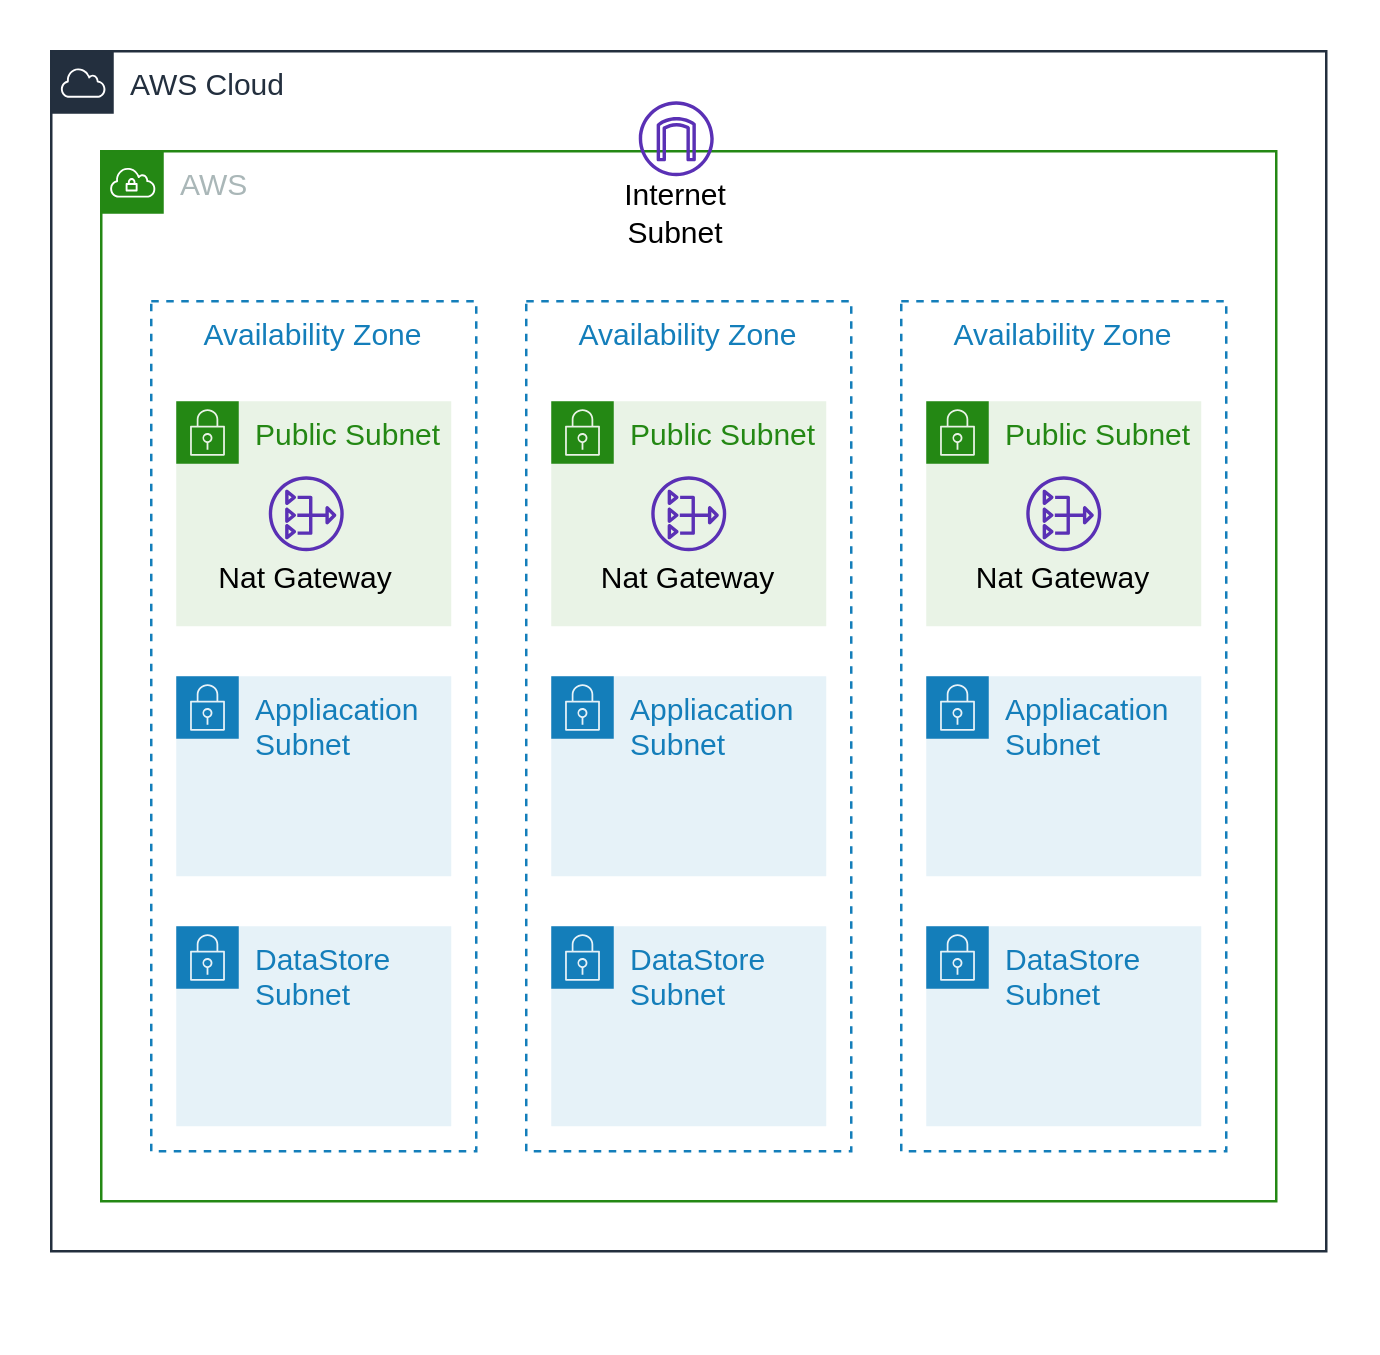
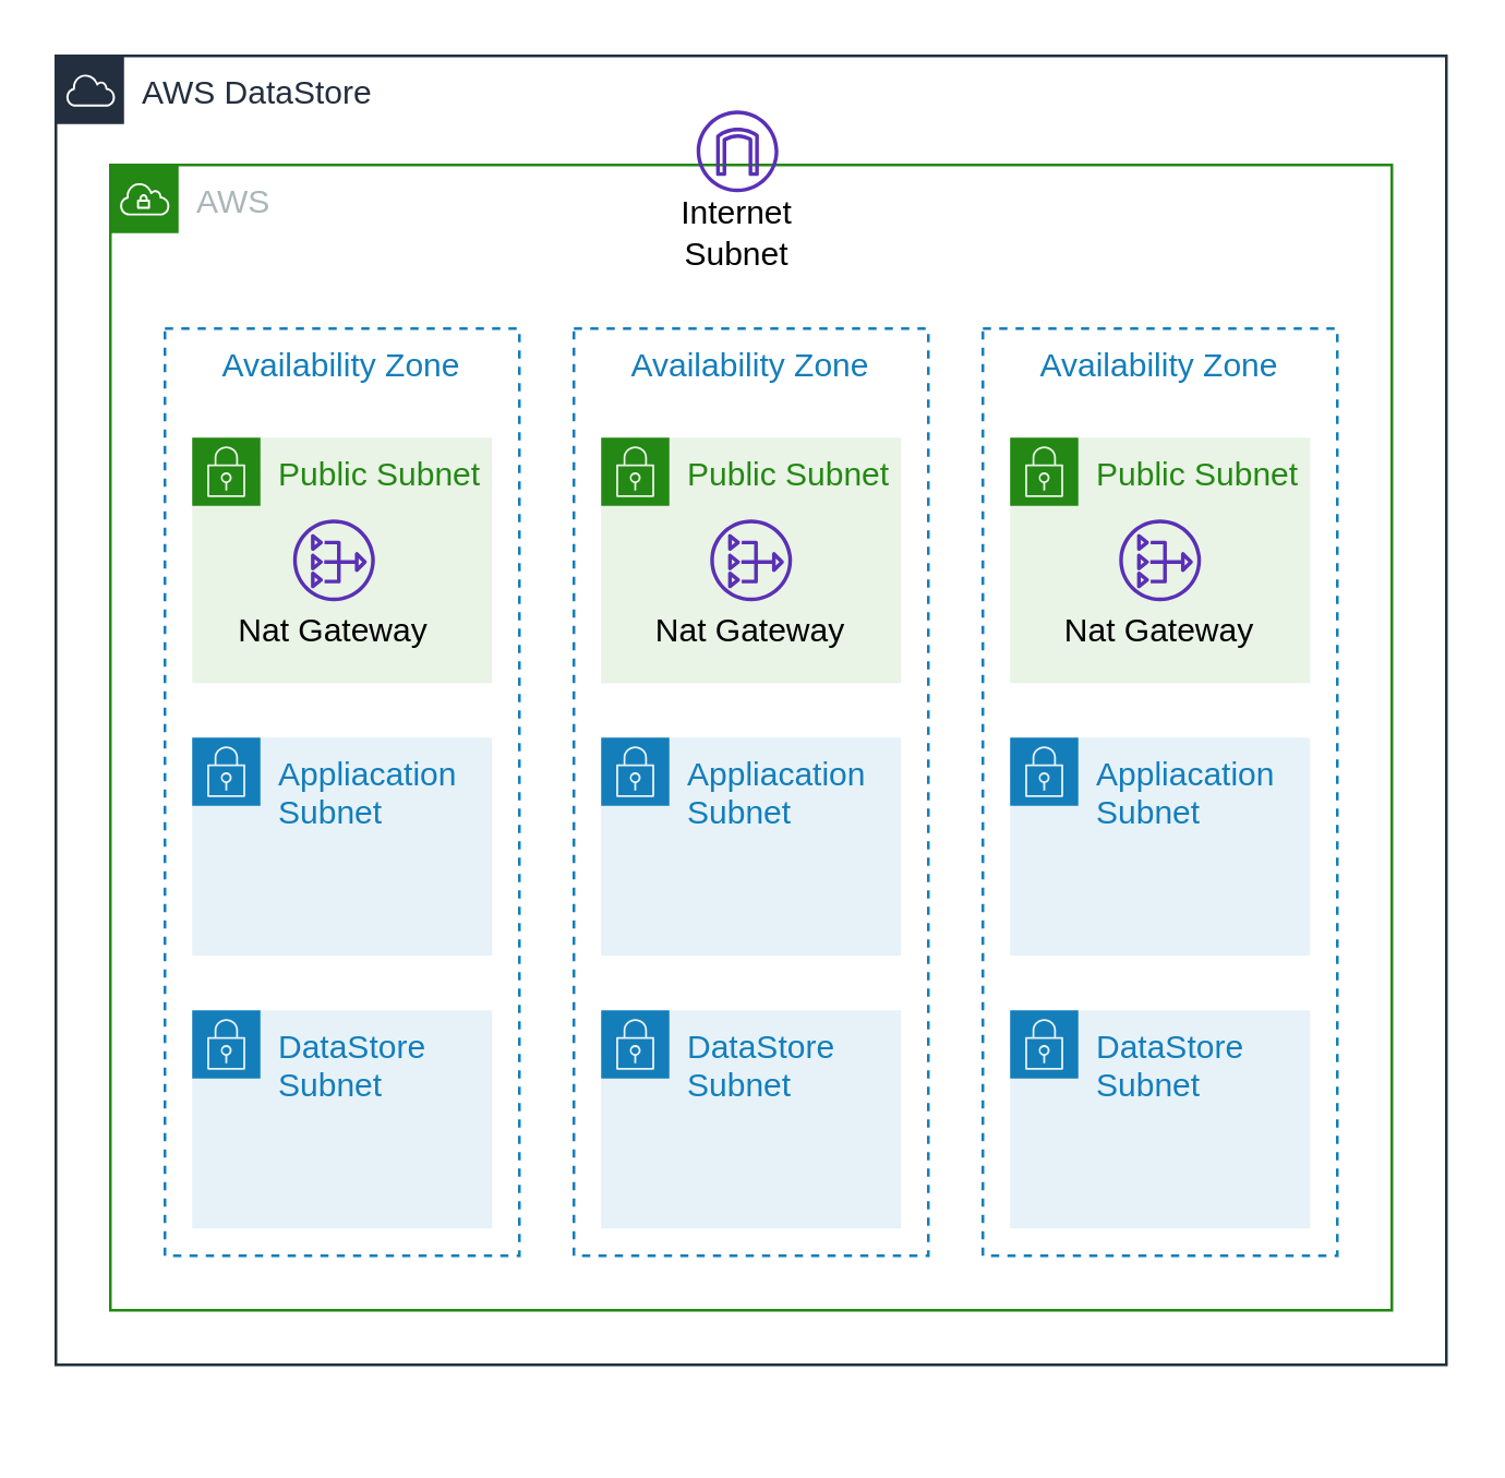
  <mxCell id="0" />
  <mxCell id="1" parent="0" />
- <mxCell id="2" value="AWS Cloud" style="points=[[0,0],[0.25,0],[0.5,0],[0.75,0],[1,0],[1,0.25],[1,0.5],[1,0.75],[1,1],[0.75,1],[0.5,1],[0.25,1],[0,1],[0,0.75],[0,0.5],[0,0.25]];outlineConnect=0;gradientColor=none;html=1;whiteSpace=wrap;fontSize=12;fontStyle=0;shape=mxgraph.aws4.group;grIcon=mxgraph.aws4.group_aws_cloud;strokeColor=#232F3E;fillColor=none;verticalAlign=top;align=left;spacingLeft=30;fontColor=#232F3E;dashed=0;" parent="1" vertex="1"><mxGeometry width="510" height="480" as="geometry" x="20" y="20" /></mxCell>
+ <mxCell id="2" value="AWS DataStore" style="points=[[0,0],[0.25,0],[0.5,0],[0.75,0],[1,0],[1,0.25],[1,0.5],[1,0.75],[1,1],[0.75,1],[0.5,1],[0.25,1],[0,1],[0,0.75],[0,0.5],[0,0.25]];outlineConnect=0;gradientColor=none;html=1;whiteSpace=wrap;fontSize=12;fontStyle=0;shape=mxgraph.aws4.group;grIcon=mxgraph.aws4.group_aws_cloud;strokeColor=#232F3E;fillColor=none;verticalAlign=top;align=left;spacingLeft=30;fontColor=#232F3E;dashed=0;" parent="1" vertex="1"><mxGeometry width="510" height="480" as="geometry" x="20" y="20" /></mxCell>
  <mxCell id="3" value="AWS" style="points=[[0,0],[0.25,0],[0.5,0],[0.75,0],[1,0],[1,0.25],[1,0.5],[1,0.75],[1,1],[0.75,1],[0.5,1],[0.25,1],[0,1],[0,0.75],[0,0.5],[0,0.25]];outlineConnect=0;gradientColor=none;html=1;whiteSpace=wrap;fontSize=12;fontStyle=0;shape=mxgraph.aws4.group;grIcon=mxgraph.aws4.group_vpc;strokeColor=#248814;fillColor=none;verticalAlign=top;align=left;spacingLeft=30;fontColor=#AAB7B8;dashed=0;" parent="1" vertex="1"><mxGeometry x="40" y="60" width="470" height="420" as="geometry" /></mxCell>
  <mxCell id="4" value="" style="group" parent="1" vertex="1" connectable="0"><mxGeometry x="60" y="120" width="160" height="400" as="geometry" /></mxCell>
  <mxCell id="5" value="Availability Zone" style="fillColor=none;strokeColor=#147EBA;dashed=1;verticalAlign=top;fontStyle=0;fontColor=#147EBA;" parent="4" vertex="1"><mxGeometry width="130" height="340" as="geometry" /></mxCell>
  <mxCell id="6" value="Public Subnet" style="points=[[0,0],[0.25,0],[0.5,0],[0.75,0],[1,0],[1,0.25],[1,0.5],[1,0.75],[1,1],[0.75,1],[0.5,1],[0.25,1],[0,1],[0,0.75],[0,0.5],[0,0.25]];outlineConnect=0;gradientColor=none;html=1;whiteSpace=wrap;fontSize=12;fontStyle=0;shape=mxgraph.aws4.group;grIcon=mxgraph.aws4.group_security_group;grStroke=0;strokeColor=#248814;fillColor=#E9F3E6;verticalAlign=top;align=left;spacingLeft=30;fontColor=#248814;dashed=0;" parent="4" vertex="1"><mxGeometry x="10" y="40" width="110" height="90" as="geometry" /></mxCell>
  <mxCell id="7" value="Appliacation &lt;br&gt;Subnet" style="points=[[0,0],[0.25,0],[0.5,0],[0.75,0],[1,0],[1,0.25],[1,0.5],[1,0.75],[1,1],[0.75,1],[0.5,1],[0.25,1],[0,1],[0,0.75],[0,0.5],[0,0.25]];outlineConnect=0;gradientColor=none;html=1;whiteSpace=wrap;fontSize=12;fontStyle=0;shape=mxgraph.aws4.group;grIcon=mxgraph.aws4.group_security_group;grStroke=0;strokeColor=#147EBA;fillColor=#E6F2F8;verticalAlign=top;align=left;spacingLeft=30;fontColor=#147EBA;dashed=0;" parent="4" vertex="1"><mxGeometry x="10" y="150" width="110" height="80" as="geometry" /></mxCell>
  <mxCell id="8" value="DataStore&lt;br&gt;Subnet" style="points=[[0,0],[0.25,0],[0.5,0],[0.75,0],[1,0],[1,0.25],[1,0.5],[1,0.75],[1,1],[0.75,1],[0.5,1],[0.25,1],[0,1],[0,0.75],[0,0.5],[0,0.25]];outlineConnect=0;gradientColor=none;html=1;whiteSpace=wrap;fontSize=12;fontStyle=0;shape=mxgraph.aws4.group;grIcon=mxgraph.aws4.group_security_group;grStroke=0;strokeColor=#147EBA;fillColor=#E6F2F8;verticalAlign=top;align=left;spacingLeft=30;fontColor=#147EBA;dashed=0;" parent="4" vertex="1"><mxGeometry x="10" y="250" width="110" height="80" as="geometry" /></mxCell>
  <mxCell id="9" value="" style="group" parent="4" vertex="1" connectable="0"><mxGeometry x="22" y="70" width="80" height="51" as="geometry" /></mxCell>
  <mxCell id="10" value="" style="outlineConnect=0;fontColor=#232F3E;gradientColor=none;fillColor=#5A30B5;strokeColor=none;dashed=0;verticalLabelPosition=bottom;verticalAlign=top;align=center;html=1;fontSize=12;fontStyle=0;aspect=fixed;pointerEvents=1;shape=mxgraph.aws4.nat_gateway;" parent="9" vertex="1"><mxGeometry x="25" width="30" height="30" as="geometry" /></mxCell>
  <mxCell id="11" value="Nat Gateway" style="text;html=1;strokeColor=none;fillColor=none;align=center;verticalAlign=middle;whiteSpace=wrap;rounded=0;" parent="9" vertex="1"><mxGeometry y="31" width="80" height="20" as="geometry" /></mxCell>
  <mxCell id="12" value="" style="group" parent="1" vertex="1" connectable="0"><mxGeometry x="250" y="40" width="40" height="55" as="geometry" /></mxCell>
  <mxCell id="13" value="" style="outlineConnect=0;fontColor=#232F3E;gradientColor=none;fillColor=#5A30B5;strokeColor=none;dashed=0;verticalLabelPosition=bottom;verticalAlign=top;align=center;html=1;fontSize=12;fontStyle=0;aspect=fixed;pointerEvents=1;shape=mxgraph.aws4.internet_gateway;" parent="12" vertex="1"><mxGeometry x="5" width="30" height="30" as="geometry" /></mxCell>
  <mxCell id="14" value="Internet&lt;br&gt;Subnet" style="text;html=1;strokeColor=none;fillColor=none;align=center;verticalAlign=middle;whiteSpace=wrap;rounded=0;" parent="12" vertex="1"><mxGeometry y="35" width="40" height="20" as="geometry" /></mxCell>
  <mxCell id="15" value="" style="group" parent="1" vertex="1" connectable="0"><mxGeometry x="360" y="120" width="160" height="400" as="geometry" /></mxCell>
  <mxCell id="16" value="Availability Zone" style="fillColor=none;strokeColor=#147EBA;dashed=1;verticalAlign=top;fontStyle=0;fontColor=#147EBA;" parent="15" vertex="1"><mxGeometry width="130" height="340" as="geometry" /></mxCell>
  <mxCell id="17" value="Public Subnet" style="points=[[0,0],[0.25,0],[0.5,0],[0.75,0],[1,0],[1,0.25],[1,0.5],[1,0.75],[1,1],[0.75,1],[0.5,1],[0.25,1],[0,1],[0,0.75],[0,0.5],[0,0.25]];outlineConnect=0;gradientColor=none;html=1;whiteSpace=wrap;fontSize=12;fontStyle=0;shape=mxgraph.aws4.group;grIcon=mxgraph.aws4.group_security_group;grStroke=0;strokeColor=#248814;fillColor=#E9F3E6;verticalAlign=top;align=left;spacingLeft=30;fontColor=#248814;dashed=0;" parent="15" vertex="1"><mxGeometry x="10" y="40" width="110" height="90" as="geometry" /></mxCell>
  <mxCell id="18" value="Appliacation &lt;br&gt;Subnet" style="points=[[0,0],[0.25,0],[0.5,0],[0.75,0],[1,0],[1,0.25],[1,0.5],[1,0.75],[1,1],[0.75,1],[0.5,1],[0.25,1],[0,1],[0,0.75],[0,0.5],[0,0.25]];outlineConnect=0;gradientColor=none;html=1;whiteSpace=wrap;fontSize=12;fontStyle=0;shape=mxgraph.aws4.group;grIcon=mxgraph.aws4.group_security_group;grStroke=0;strokeColor=#147EBA;fillColor=#E6F2F8;verticalAlign=top;align=left;spacingLeft=30;fontColor=#147EBA;dashed=0;" parent="15" vertex="1"><mxGeometry x="10" y="150" width="110" height="80" as="geometry" /></mxCell>
  <mxCell id="19" value="DataStore&lt;br&gt;Subnet" style="points=[[0,0],[0.25,0],[0.5,0],[0.75,0],[1,0],[1,0.25],[1,0.5],[1,0.75],[1,1],[0.75,1],[0.5,1],[0.25,1],[0,1],[0,0.75],[0,0.5],[0,0.25]];outlineConnect=0;gradientColor=none;html=1;whiteSpace=wrap;fontSize=12;fontStyle=0;shape=mxgraph.aws4.group;grIcon=mxgraph.aws4.group_security_group;grStroke=0;strokeColor=#147EBA;fillColor=#E6F2F8;verticalAlign=top;align=left;spacingLeft=30;fontColor=#147EBA;dashed=0;" parent="15" vertex="1"><mxGeometry x="10" y="250" width="110" height="80" as="geometry" /></mxCell>
  <mxCell id="20" value="" style="group" vertex="1" connectable="0" parent="15"><mxGeometry x="25" y="70" width="80" height="51" as="geometry" /></mxCell>
  <mxCell id="21" value="" style="outlineConnect=0;fontColor=#232F3E;gradientColor=none;fillColor=#5A30B5;strokeColor=none;dashed=0;verticalLabelPosition=bottom;verticalAlign=top;align=center;html=1;fontSize=12;fontStyle=0;aspect=fixed;pointerEvents=1;shape=mxgraph.aws4.nat_gateway;" vertex="1" parent="20"><mxGeometry x="25" width="30" height="30" as="geometry" /></mxCell>
  <mxCell id="22" value="Nat Gateway" style="text;html=1;strokeColor=none;fillColor=none;align=center;verticalAlign=middle;whiteSpace=wrap;rounded=0;" vertex="1" parent="20"><mxGeometry y="31" width="80" height="20" as="geometry" /></mxCell>
  <mxCell id="23" value="" style="group" parent="1" vertex="1" connectable="0"><mxGeometry x="210" y="120" width="130" height="340" as="geometry" /></mxCell>
  <mxCell id="24" value="Availability Zone" style="fillColor=none;strokeColor=#147EBA;dashed=1;verticalAlign=top;fontStyle=0;fontColor=#147EBA;" parent="23" vertex="1"><mxGeometry width="130" height="340" as="geometry" /></mxCell>
  <mxCell id="25" value="Public Subnet" style="points=[[0,0],[0.25,0],[0.5,0],[0.75,0],[1,0],[1,0.25],[1,0.5],[1,0.75],[1,1],[0.75,1],[0.5,1],[0.25,1],[0,1],[0,0.75],[0,0.5],[0,0.25]];outlineConnect=0;gradientColor=none;html=1;whiteSpace=wrap;fontSize=12;fontStyle=0;shape=mxgraph.aws4.group;grIcon=mxgraph.aws4.group_security_group;grStroke=0;strokeColor=#248814;fillColor=#E9F3E6;verticalAlign=top;align=left;spacingLeft=30;fontColor=#248814;dashed=0;" parent="23" vertex="1"><mxGeometry x="10" y="40" width="110" height="90" as="geometry" /></mxCell>
  <mxCell id="26" value="Appliacation &lt;br&gt;Subnet" style="points=[[0,0],[0.25,0],[0.5,0],[0.75,0],[1,0],[1,0.25],[1,0.5],[1,0.75],[1,1],[0.75,1],[0.5,1],[0.25,1],[0,1],[0,0.75],[0,0.5],[0,0.25]];outlineConnect=0;gradientColor=none;html=1;whiteSpace=wrap;fontSize=12;fontStyle=0;shape=mxgraph.aws4.group;grIcon=mxgraph.aws4.group_security_group;grStroke=0;strokeColor=#147EBA;fillColor=#E6F2F8;verticalAlign=top;align=left;spacingLeft=30;fontColor=#147EBA;dashed=0;" parent="23" vertex="1"><mxGeometry x="10" y="150" width="110" height="80" as="geometry" /></mxCell>
  <mxCell id="27" value="DataStore&lt;br&gt;Subnet" style="points=[[0,0],[0.25,0],[0.5,0],[0.75,0],[1,0],[1,0.25],[1,0.5],[1,0.75],[1,1],[0.75,1],[0.5,1],[0.25,1],[0,1],[0,0.75],[0,0.5],[0,0.25]];outlineConnect=0;gradientColor=none;html=1;whiteSpace=wrap;fontSize=12;fontStyle=0;shape=mxgraph.aws4.group;grIcon=mxgraph.aws4.group_security_group;grStroke=0;strokeColor=#147EBA;fillColor=#E6F2F8;verticalAlign=top;align=left;spacingLeft=30;fontColor=#147EBA;dashed=0;" parent="23" vertex="1"><mxGeometry x="10" y="250" width="110" height="80" as="geometry" /></mxCell>
  <mxCell id="28" value="" style="group" vertex="1" connectable="0" parent="23"><mxGeometry x="25" y="70" width="80" height="51" as="geometry" /></mxCell>
  <mxCell id="29" value="" style="outlineConnect=0;fontColor=#232F3E;gradientColor=none;fillColor=#5A30B5;strokeColor=none;dashed=0;verticalLabelPosition=bottom;verticalAlign=top;align=center;html=1;fontSize=12;fontStyle=0;aspect=fixed;pointerEvents=1;shape=mxgraph.aws4.nat_gateway;" vertex="1" parent="28"><mxGeometry x="25" width="30" height="30" as="geometry" /></mxCell>
  <mxCell id="30" value="Nat Gateway" style="text;html=1;strokeColor=none;fillColor=none;align=center;verticalAlign=middle;whiteSpace=wrap;rounded=0;" vertex="1" parent="28"><mxGeometry y="31" width="80" height="20" as="geometry" /></mxCell>
